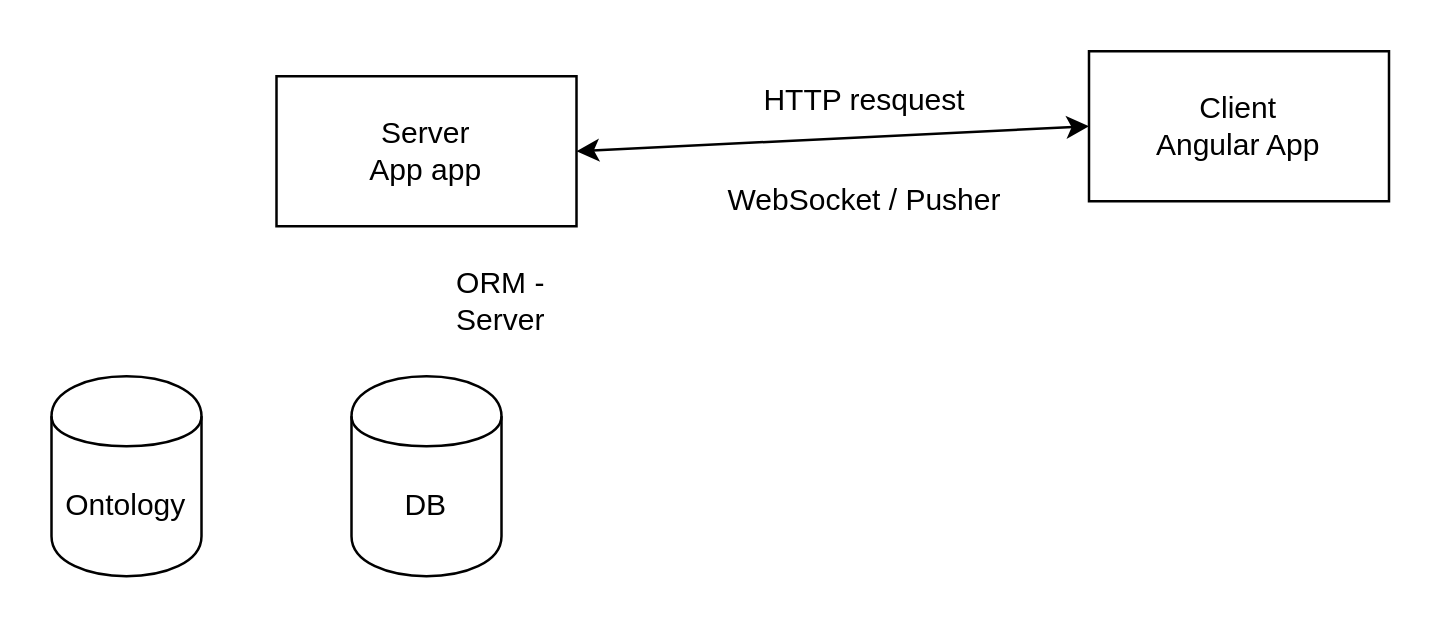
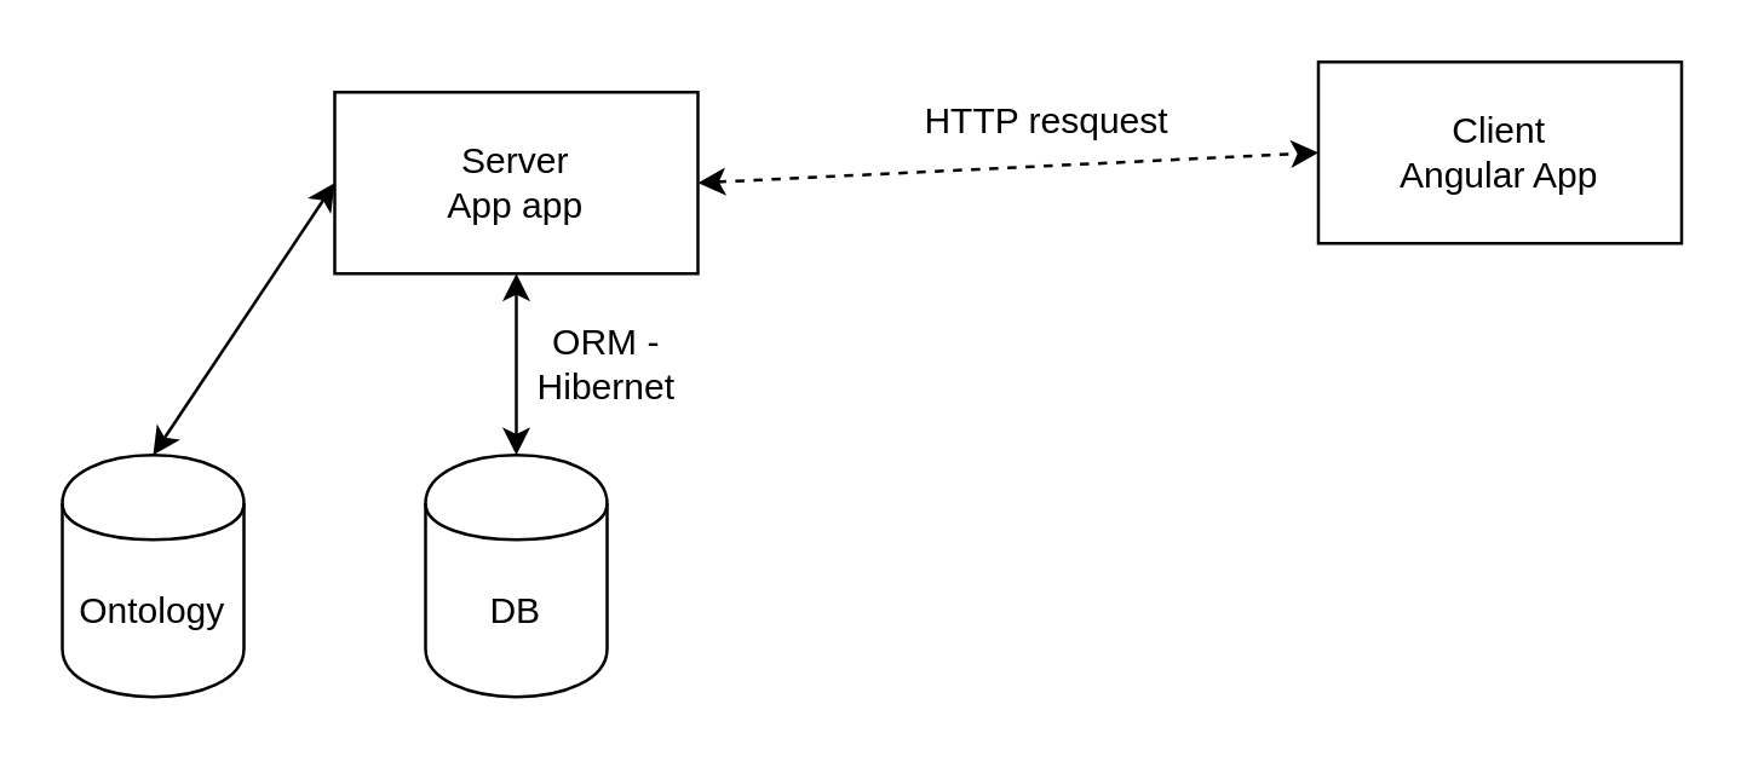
  <mxCell id="0" />
  <mxCell id="1" parent="0" />
  <mxCell id="2" value="Server&lt;br&gt;App app" style="rounded=0;whiteSpace=wrap;html=1;" vertex="1" parent="1"><mxGeometry x="110" y="30" width="120" height="60" as="geometry" /></mxCell>
  <mxCell id="3" value="Client&lt;br&gt;Angular App" style="rounded=0;whiteSpace=wrap;html=1;" vertex="1" parent="1"><mxGeometry x="435" y="20" width="120" height="60" as="geometry" /></mxCell>
- <mxCell id="4" value="" style="endArrow=classic;startArrow=classic;html=1;entryX=0;entryY=0.5;entryDx=0;entryDy=0;exitX=1;exitY=0.5;exitDx=0;exitDy=0;" edge="1" parent="1" source="2" target="3"><mxGeometry width="50" height="50" relative="1" as="geometry"><mxPoint x="370" y="180" as="sourcePoint" /><mxPoint x="420" y="130" as="targetPoint" /></mxGeometry></mxCell>
+ <mxCell id="4" value="" style="endArrow=classic;startArrow=classic;html=1;entryX=0;entryY=0.5;entryDx=0;entryDy=0;exitX=1;exitY=0.5;exitDx=0;exitDy=0;dashed=1;" edge="1" parent="1" source="2" target="3"><mxGeometry width="50" height="50" relative="1" as="geometry"><mxPoint x="370" y="180" as="sourcePoint" /><mxPoint x="420" y="130" as="targetPoint" /></mxGeometry></mxCell>
  <mxCell id="5" value="HTTP resquest" style="text;html=1;align=center;verticalAlign=middle;resizable=0;points=[];autosize=1;" vertex="1" parent="1"><mxGeometry x="295" y="30" width="100" height="20" as="geometry" /></mxCell>
- <mxCell id="6" value="WebSocket / Pusher" style="text;html=1;align=center;verticalAlign=middle;resizable=0;points=[];autosize=1;" vertex="1" parent="1"><mxGeometry x="285" y="70" width="120" height="20" as="geometry" /></mxCell>
  <mxCell id="7" value="DB" style="shape=cylinder;whiteSpace=wrap;html=1;boundedLbl=1;backgroundOutline=1;" vertex="1" parent="1"><mxGeometry x="140" y="150" width="60" height="80" as="geometry" /></mxCell>
+ <mxCell id="8" value="" style="endArrow=classic;startArrow=classic;html=1;entryX=0.5;entryY=1;entryDx=0;entryDy=0;exitX=0.5;exitY=0;exitDx=0;exitDy=0;" edge="1" parent="1" source="7" target="2"><mxGeometry width="50" height="50" relative="1" as="geometry"><mxPoint x="370" y="180" as="sourcePoint" /><mxPoint x="420" y="130" as="targetPoint" /></mxGeometry></mxCell>
  <mxCell id="9" value="Ontology" style="shape=cylinder;whiteSpace=wrap;html=1;boundedLbl=1;backgroundOutline=1;" vertex="1" parent="1"><mxGeometry x="20" y="150" width="60" height="80" as="geometry" /></mxCell>
- <mxCell id="11" value="ORM - Server" style="text;html=1;strokeColor=none;fillColor=none;align=center;verticalAlign=middle;whiteSpace=wrap;rounded=0;" vertex="1" parent="1"><mxGeometry x="180" y="110" width="40" height="20" as="geometry" /></mxCell>
+ <mxCell id="10" value="" style="endArrow=classic;startArrow=classic;html=1;entryX=0;entryY=0.5;entryDx=0;entryDy=0;exitX=0.5;exitY=0;exitDx=0;exitDy=0;" edge="1" parent="1" source="9" target="2"><mxGeometry width="50" height="50" relative="1" as="geometry"><mxPoint x="370" y="180" as="sourcePoint" /><mxPoint x="420" y="130" as="targetPoint" /></mxGeometry></mxCell>
+ <mxCell id="11" value="ORM - Hibernet" style="text;html=1;strokeColor=none;fillColor=none;align=center;verticalAlign=middle;whiteSpace=wrap;rounded=0;" vertex="1" parent="1"><mxGeometry x="180" y="110" width="40" height="20" as="geometry" /></mxCell>
